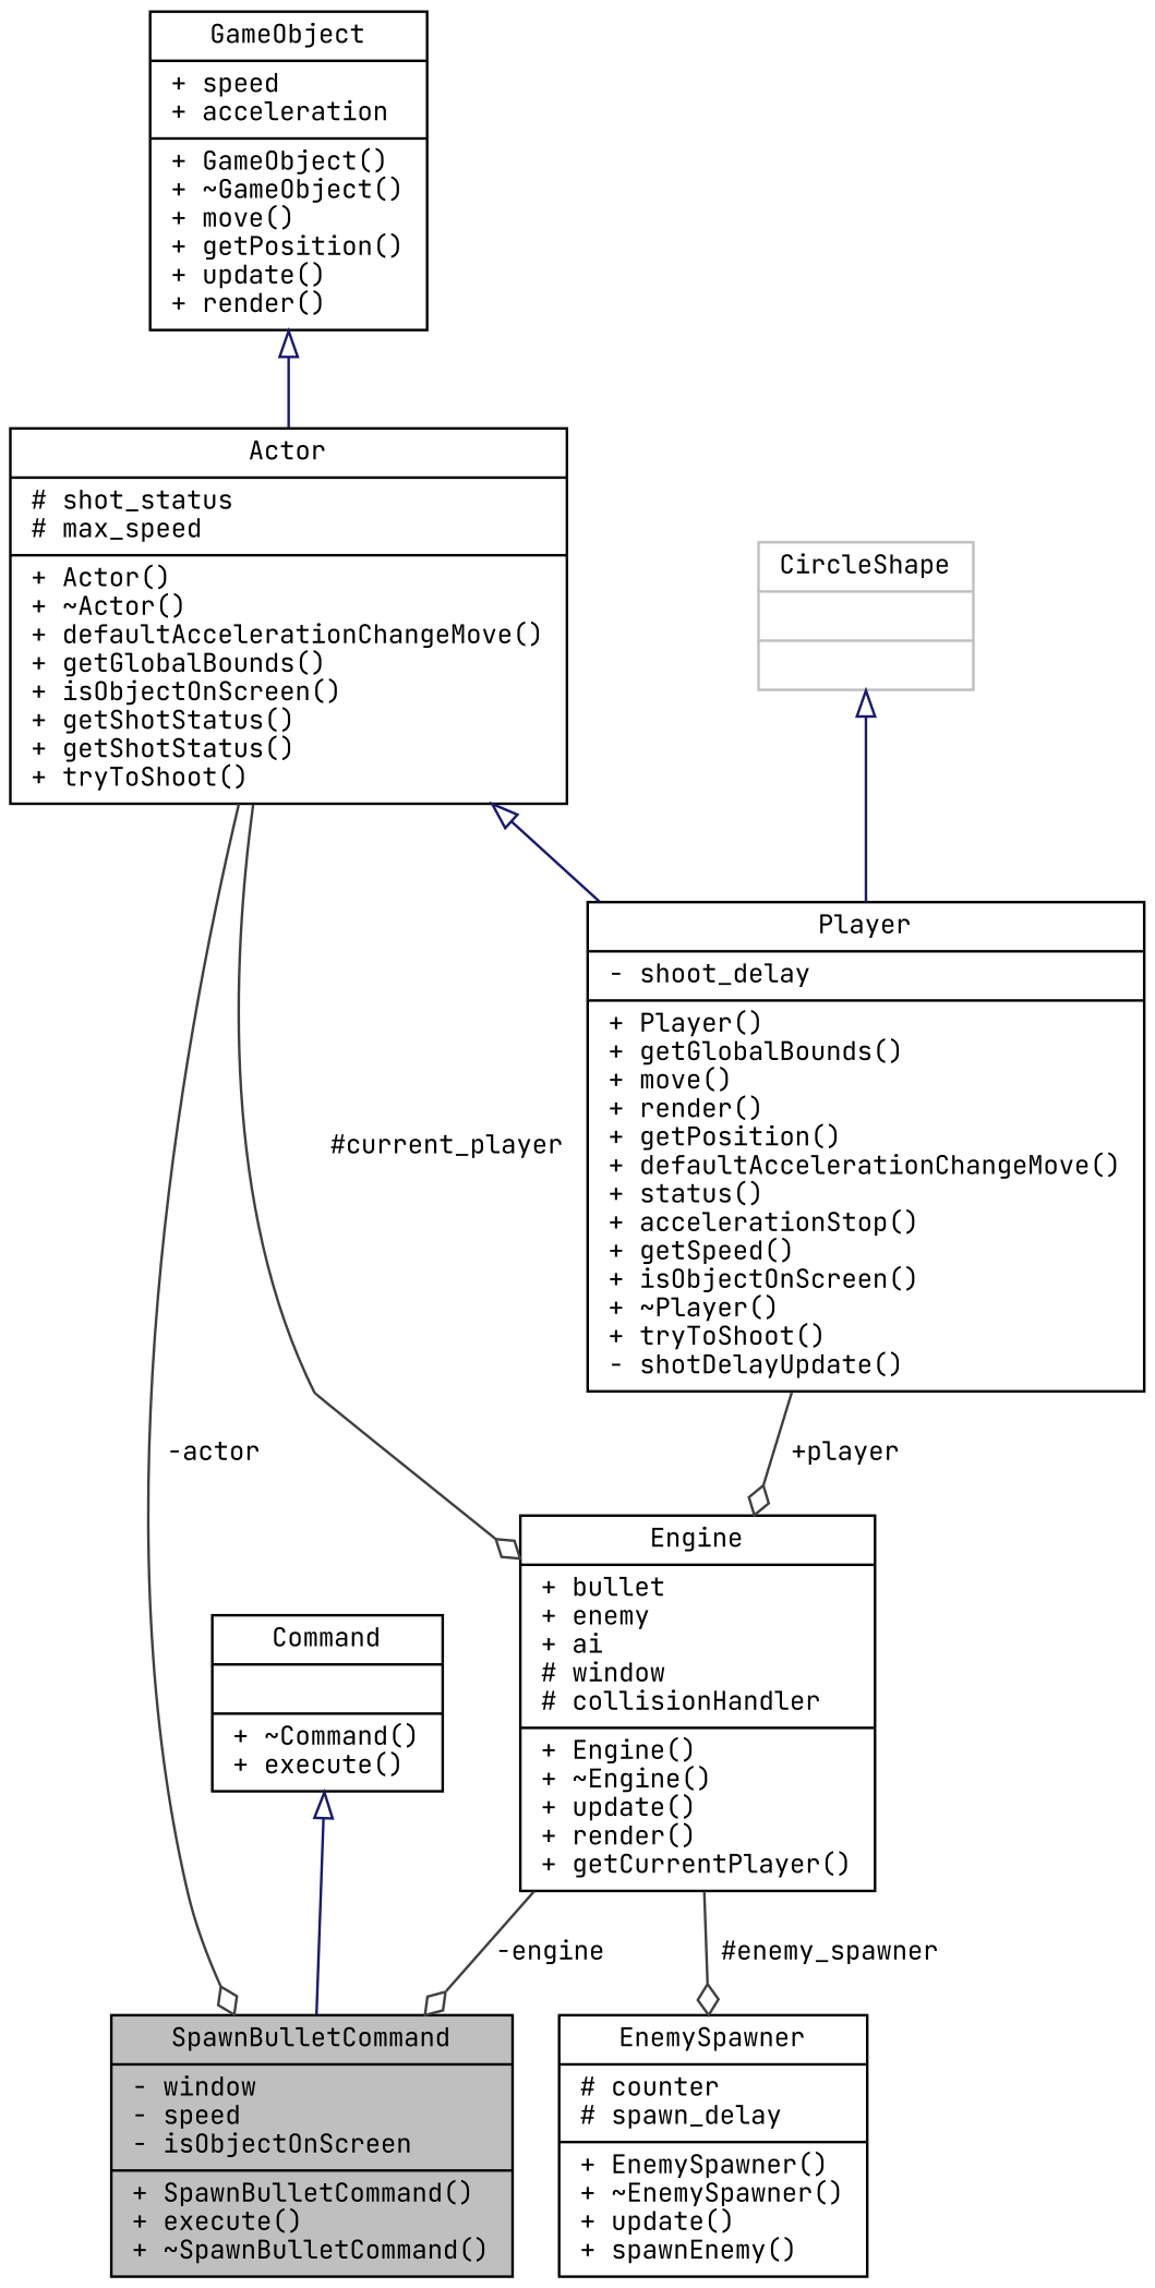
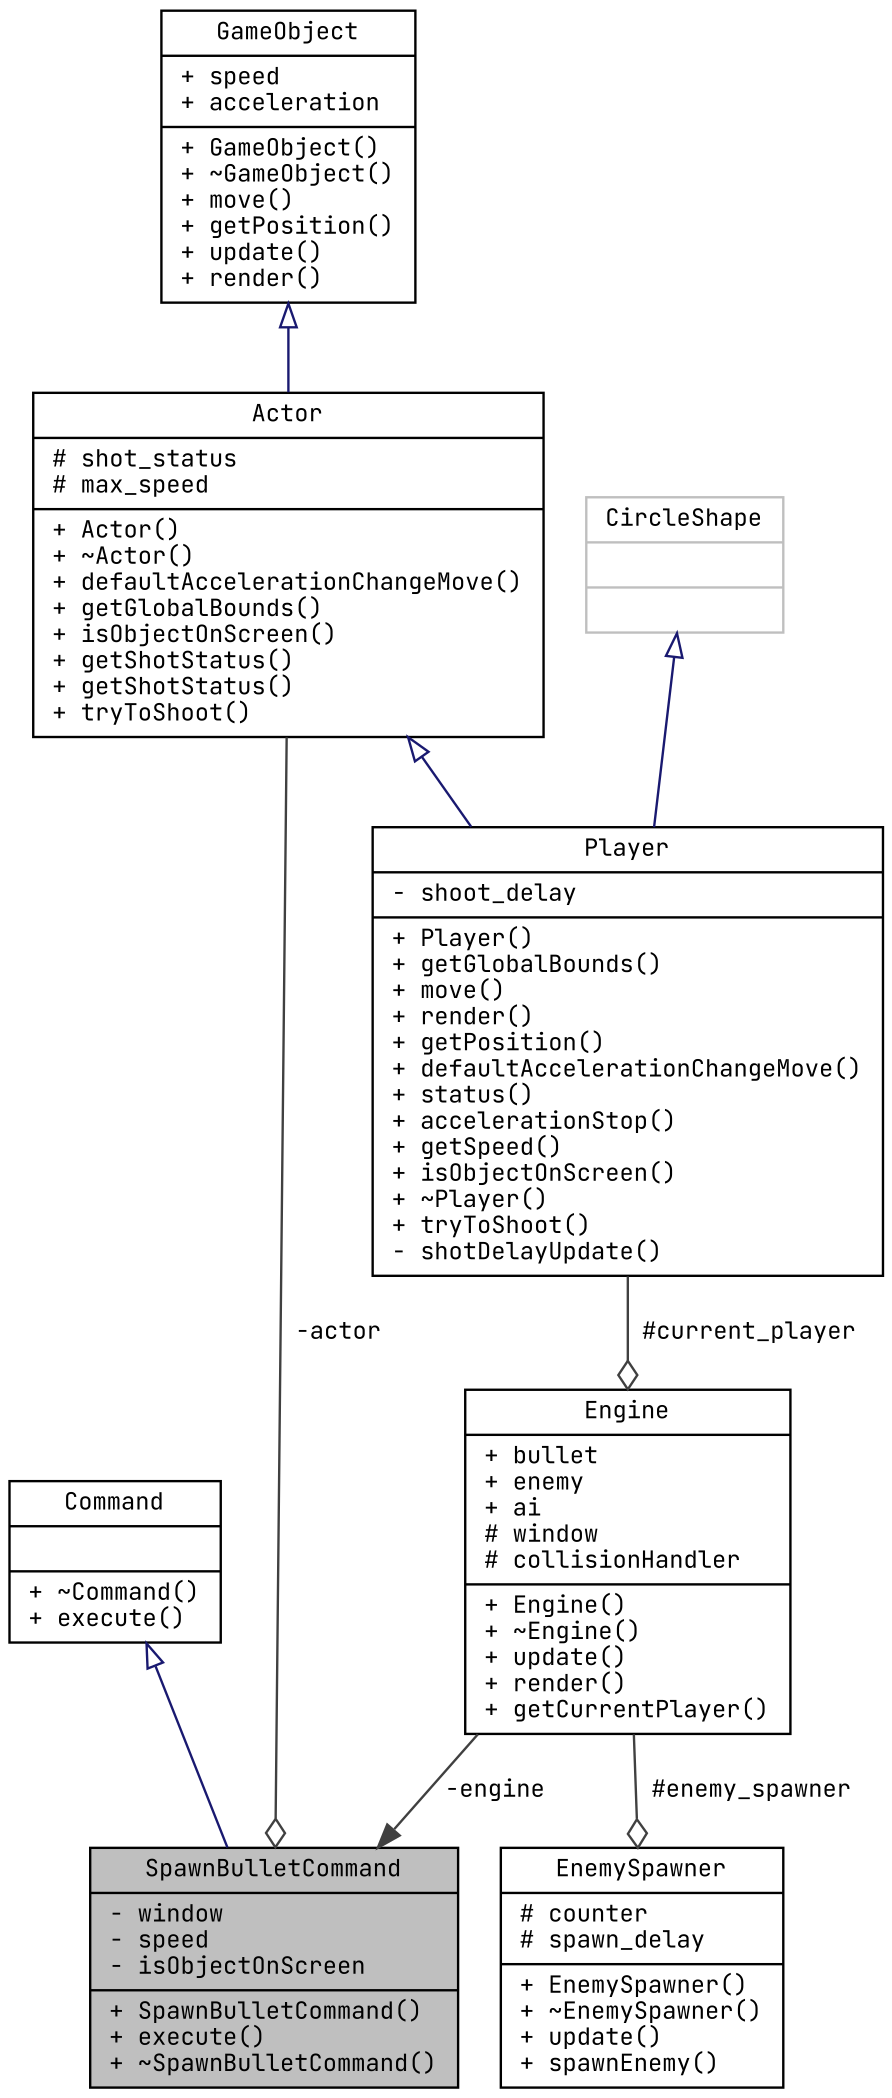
  digraph {
    fontname="JetBrains Mono"
    node [color=black fillcolor=white fontname="JetBrains Mono" fontsize=10 shape=record style=filled]
    edge [color=grey25 fontname="JetBrains Mono" fontsize=10 labelfontname=Helvetica labelfontsize=10 style=solid arrowhead=odiamond]
    n1 [fillcolor=grey75 fontcolor=black height=0.2 label="{SpawnBulletCommand\n|- window\l- speed\l- isObjectOnScreen\l|+ SpawnBulletCommand()\l+ execute()\l+ ~SpawnBulletCommand()\l}" width=0.4]
    n2 [height=0.2 label="{Command\n||+ ~Command()\l+ execute()\l}" width=0.4]
    n3 [height=0.2 label="{Engine\n|+ bullet\l+ enemy\l+ ai\l# window\l# collisionHandler\l|+ Engine()\l+ ~Engine()\l+ update()\l+ render()\l+ getCurrentPlayer()\l}" width=0.4]
    n4 [height=0.2 label="{EnemySpawner\n|# counter\l# spawn_delay\l|+ EnemySpawner()\l+ ~EnemySpawner()\l+ update()\l+ spawnEnemy()\l}" width=0.4]
    n5 [height=0.2 label="{Actor\n|# shot_status\l# max_speed\l|+ Actor()\l+ ~Actor()\l+ defaultAccelerationChangeMove()\l+ getGlobalBounds()\l+ isObjectOnScreen()\l+ getShotStatus()\l+ getShotStatus()\l+ tryToShoot()\l}" width=0.4]
    n6 [height=0.2 label="{Player\n|- shoot_delay\l|+ Player()\l+ getGlobalBounds()\l+ move()\l+ render()\l+ getPosition()\l+ defaultAccelerationChangeMove()\l+ status()\l+ accelerationStop()\l+ getSpeed()\l+ isObjectOnScreen()\l+ ~Player()\l+ tryToShoot()\l- shotDelayUpdate()\l}" width=0.4]
    n7 [height=0.2 label="{GameObject\n|+ speed\l+ acceleration\l|+ GameObject()\l+ ~GameObject()\l+ move()\l+ getPosition()\l+ update()\l+ render()\l}" width=0.4]
    n8 [color=grey75 height=0.2 label="{CircleShape\n||}" width=0.4]
    n2 -> n1 [arrowtail=onormal color=midnightblue dir=back arrowhead=""]
-   n3 -> n1 [label=" -engine"]
+   n3 -> n1 [arrowhead=normal label=" -engine"]
    n3 -> n4 [label=" #enemy_spawner"]
    n5 -> n1 [label=" -actor"]
-   n5 -> n3 [label=" #current_player"]
    n5 -> n6 [arrowtail=onormal color=midnightblue dir=back arrowhead=""]
-   n6 -> n3 [label=" +player"]
+   n6 -> n3 [label=" #current_player"]
    n7 -> n5 [arrowtail=onormal color=midnightblue dir=back arrowhead=""]
    n8 -> n6 [arrowtail=onormal color=midnightblue dir=back arrowhead=""]
  }
